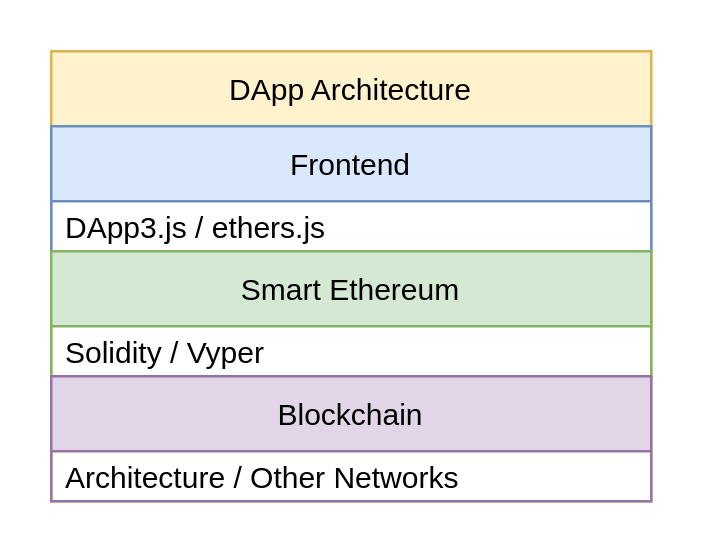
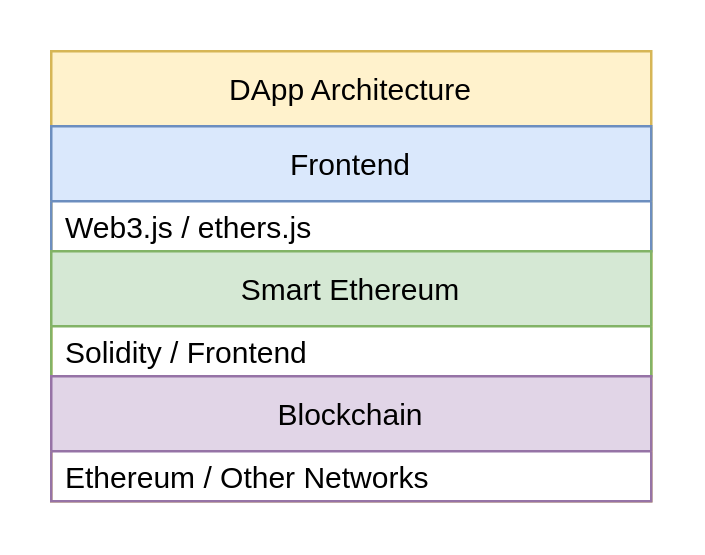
  <mxCell id="0" />
  <mxCell id="1" parent="0" />
  <mxCell id="2" value="DApp Architecture" style="swimlane;fontStyle=0;childLayout=stackLayout;horizontal=1;startSize=30;horizontalStack=0;resizeParent=1;resizeParentMax=0;resizeLast=0;collapsible=1;marginBottom=0;fillColor=#fff2cc;strokeColor=#d6b656;" vertex="1" parent="1"><mxGeometry x="20" y="20" width="240" height="180" as="geometry" /></mxCell>
  <mxCell id="3" value="Frontend" style="swimlane;fontStyle=0;childLayout=stackLayout;horizontal=1;startSize=30;horizontalStack=0;resizeParent=1;resizeParentMax=0;resizeLast=0;collapsible=1;marginBottom=0;fillColor=#dae8fc;strokeColor=#6c8ebf;" vertex="1" parent="2"><mxGeometry y="30" width="240" height="50" as="geometry" /></mxCell>
- <mxCell id="4" value="DApp3.js / ethers.js" style="text;strokeColor=none;fillColor=none;align=left;verticalAlign=middle;spacingLeft=4;spacingRight=4;overflow=hidden;points=[[0,0.5],[1,0.5]];portConstraint=eastwest;rotatable=0;" vertex="1" parent="3"><mxGeometry y="30" width="240" height="20" as="geometry" /></mxCell>
+ <mxCell id="4" value="Web3.js / ethers.js" style="text;strokeColor=none;fillColor=none;align=left;verticalAlign=middle;spacingLeft=4;spacingRight=4;overflow=hidden;points=[[0,0.5],[1,0.5]];portConstraint=eastwest;rotatable=0;" vertex="1" parent="3"><mxGeometry y="30" width="240" height="20" as="geometry" /></mxCell>
  <mxCell id="5" value="Smart Ethereum" style="swimlane;fontStyle=0;childLayout=stackLayout;horizontal=1;startSize=30;horizontalStack=0;resizeParent=1;resizeParentMax=0;resizeLast=0;collapsible=1;marginBottom=0;fillColor=#d5e8d4;strokeColor=#82b366;" vertex="1" parent="2"><mxGeometry y="80" width="240" height="50" as="geometry" /></mxCell>
- <mxCell id="6" value="Solidity / Vyper" style="text;strokeColor=none;fillColor=none;align=left;verticalAlign=middle;spacingLeft=4;spacingRight=4;overflow=hidden;points=[[0,0.5],[1,0.5]];portConstraint=eastwest;rotatable=0;" vertex="1" parent="5"><mxGeometry y="30" width="240" height="20" as="geometry" /></mxCell>
+ <mxCell id="6" value="Solidity / Frontend" style="text;strokeColor=none;fillColor=none;align=left;verticalAlign=middle;spacingLeft=4;spacingRight=4;overflow=hidden;points=[[0,0.5],[1,0.5]];portConstraint=eastwest;rotatable=0;" vertex="1" parent="5"><mxGeometry y="30" width="240" height="20" as="geometry" /></mxCell>
  <mxCell id="7" value="Blockchain" style="swimlane;fontStyle=0;childLayout=stackLayout;horizontal=1;startSize=30;horizontalStack=0;resizeParent=1;resizeParentMax=0;resizeLast=0;collapsible=1;marginBottom=0;fillColor=#e1d5e7;strokeColor=#9673a6;" vertex="1" parent="2"><mxGeometry y="130" width="240" height="50" as="geometry" /></mxCell>
- <mxCell id="8" value="Architecture / Other Networks" style="text;strokeColor=none;fillColor=none;align=left;verticalAlign=middle;spacingLeft=4;spacingRight=4;overflow=hidden;points=[[0,0.5],[1,0.5]];portConstraint=eastwest;rotatable=0;" vertex="1" parent="7"><mxGeometry y="30" width="240" height="20" as="geometry" /></mxCell>
+ <mxCell id="8" value="Ethereum / Other Networks" style="text;strokeColor=none;fillColor=none;align=left;verticalAlign=middle;spacingLeft=4;spacingRight=4;overflow=hidden;points=[[0,0.5],[1,0.5]];portConstraint=eastwest;rotatable=0;" vertex="1" parent="7"><mxGeometry y="30" width="240" height="20" as="geometry" /></mxCell>
